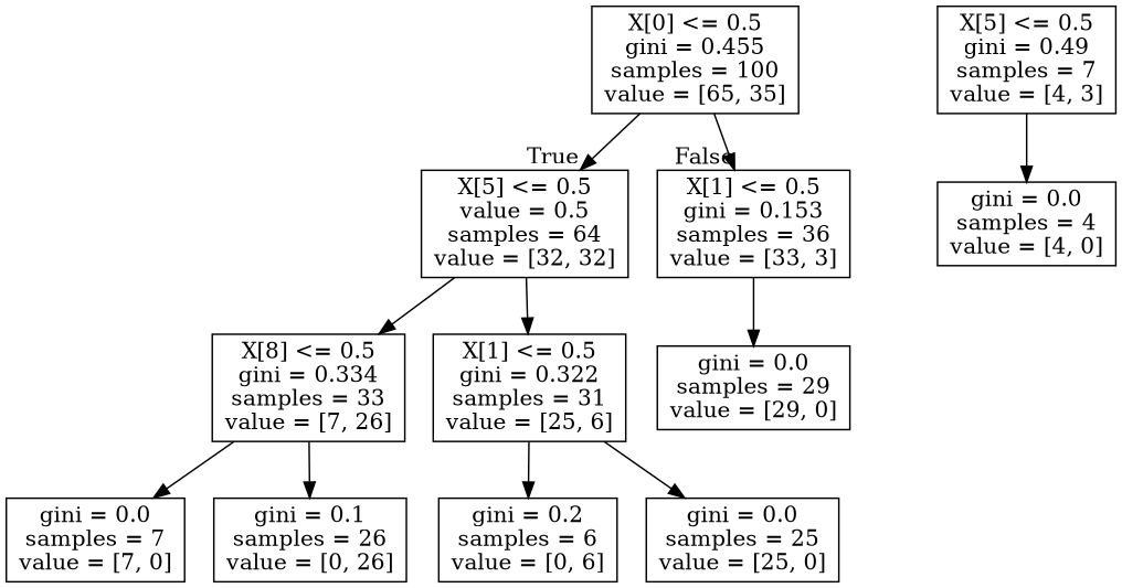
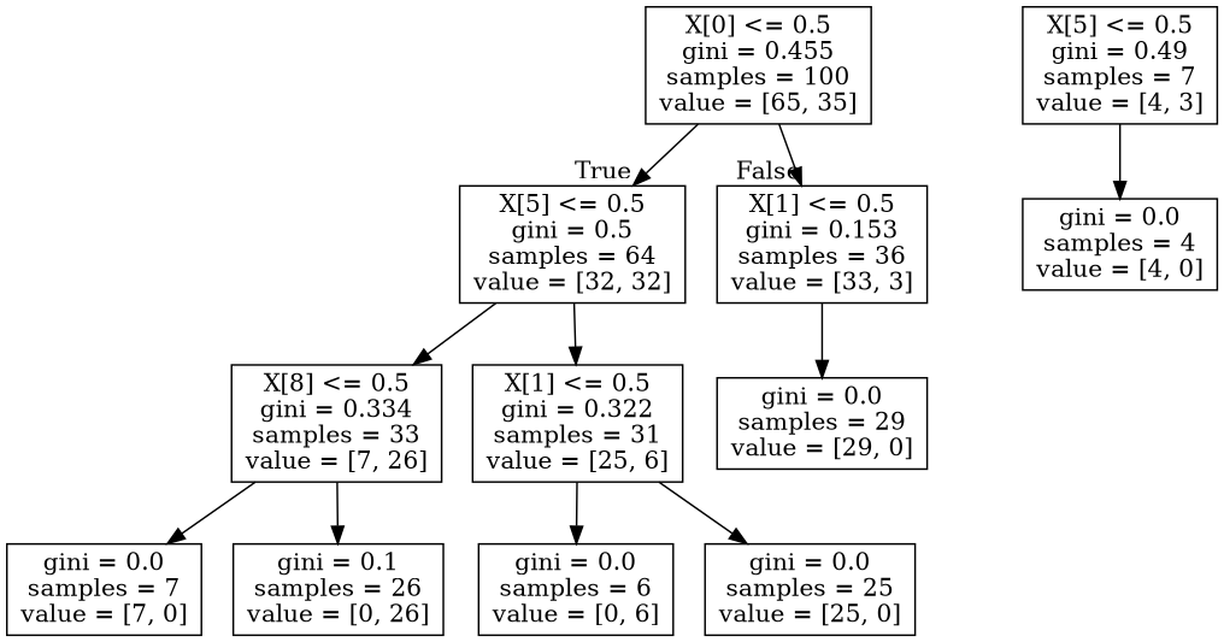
  digraph {
    node [shape=box]
    n1 [label="X[0] <= 0.5\ngini = 0.455\nsamples = 100\nvalue = [65, 35]"]
-   n2 [label="X[5] <= 0.5\nvalue = 0.5\nsamples = 64\nvalue = [32, 32]"]
+   n2 [label="X[5] <= 0.5\ngini = 0.5\nsamples = 64\nvalue = [32, 32]"]
    n3 [label="X[1] <= 0.5\ngini = 0.153\nsamples = 36\nvalue = [33, 3]"]
    n4 [label="X[8] <= 0.5\ngini = 0.334\nsamples = 33\nvalue = [7, 26]"]
    n5 [label="X[1] <= 0.5\ngini = 0.322\nsamples = 31\nvalue = [25, 6]"]
    n6 [label="gini = 0.0\nsamples = 29\nvalue = [29, 0]"]
    n7 [label="gini = 0.0\nsamples = 7\nvalue = [7, 0]"]
    n8 [label="gini = 0.1\nsamples = 26\nvalue = [0, 26]"]
-   n9 [label="gini = 0.2\nsamples = 6\nvalue = [0, 6]"]
+   n9 [label="gini = 0.0\nsamples = 6\nvalue = [0, 6]"]
    n10 [label="gini = 0.0\nsamples = 25\nvalue = [25, 0]"]
    n11 [label="X[5] <= 0.5\ngini = 0.49\nsamples = 7\nvalue = [4, 3]"]
    n12 [label="gini = 0.0\nsamples = 4\nvalue = [4, 0]"]
    n1 -> n2 [headlabel=True labelangle=45 labeldistance=2.5]
    n1 -> n3 [headlabel=False labelangle=-45 labeldistance=2.5]
    n2 -> n4
    n2 -> n5
    n3 -> n6
    n4 -> n7
    n4 -> n8
    n5 -> n9
    n5 -> n10
    n11 -> n12
  }
